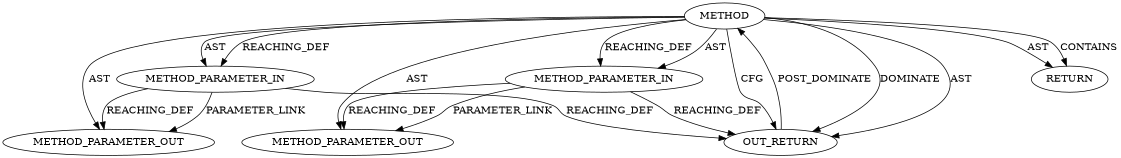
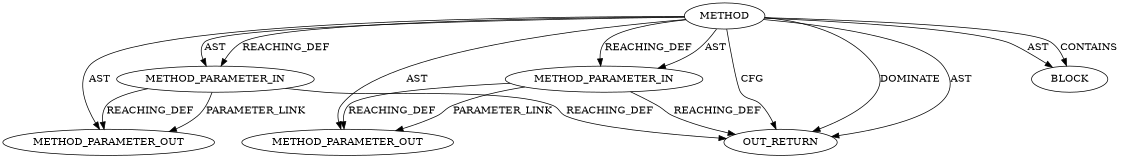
  digraph {
    node [CODE=p2 EVALUATION_STRATEGY=BY_VALUE IS_VARIADIC=false ORDER=2 TYPE_FULL_NAME=ANY]
    n1 [INDEX=2 NAME=p2 label=METHOD_PARAMETER_OUT]
    n2 [CODE=p1 INDEX=1 NAME=p1 ORDER=1 label=METHOD_PARAMETER_IN]
    n3 [CODE=RET label=OUT_RETURN IS_VARIADIC=""]
    n4 [CODE=p1 INDEX=1 NAME=p1 ORDER=1 label=METHOD_PARAMETER_OUT]
    n5 [AST_PARENT_FULL_NAME="<global>" AST_PARENT_TYPE=NAMESPACE_BLOCK CODE="<empty>" FILENAME="<empty>" FULL_NAME="<operator>.indirectFieldAccess" IS_EXTERNAL=true NAME="<operator>.indirectFieldAccess" ORDER=0 label=METHOD EVALUATION_STRATEGY="" IS_VARIADIC="" TYPE_FULL_NAME=""]
    n6 [INDEX=2 NAME=p2 label=METHOD_PARAMETER_IN]
-   n7 [ARGUMENT_INDEX=1 CODE="<empty>" ORDER=1 label=RETURN EVALUATION_STRATEGY="" IS_VARIADIC=""]
+   n7 [ARGUMENT_INDEX=1 CODE="<empty>" ORDER=1 label=BLOCK EVALUATION_STRATEGY="" IS_VARIADIC=""]
    n2 -> n3 [VARIABLE=p1 label=REACHING_DEF]
    n2 -> n4 [VARIABLE=p1 label=REACHING_DEF]
    n2 -> n4 [label=PARAMETER_LINK]
-   n3 -> n5 [label=POST_DOMINATE]
    n5 -> n1 [label=AST]
    n5 -> n2 [label=REACHING_DEF]
    n5 -> n2 [label=AST]
    n5 -> n3 [label=DOMINATE]
    n5 -> n3 [label=AST]
    n5 -> n3 [label=CFG]
    n5 -> n4 [label=AST]
    n5 -> n6 [label=AST]
    n5 -> n6 [label=REACHING_DEF]
    n5 -> n7 [label=AST]
    n5 -> n7 [label=CONTAINS]
    n6 -> n1 [label=PARAMETER_LINK]
    n6 -> n1 [VARIABLE=p2 label=REACHING_DEF]
    n6 -> n3 [VARIABLE=p2 label=REACHING_DEF]
  }
